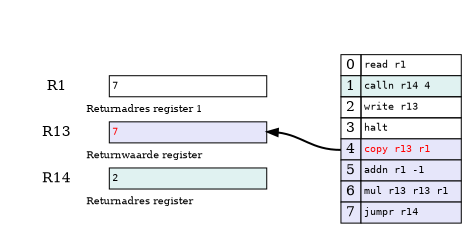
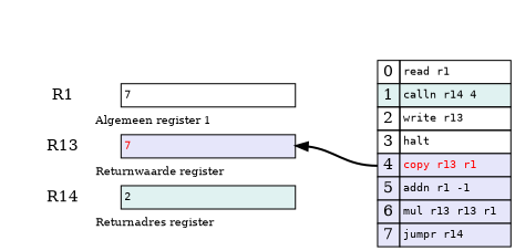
  digraph {
    nodesep=0.5
    rankdir=LR
    ranksep=1
    node [shape=box]
    edge [style=invis]
    CPU [color=none height=0 margin=0 style=invis width=0]
-   n2 [label=<     <table border="0" cellborder="1" cellspacing="2">         <tr>             <td color="none">R1</td>             <td port="r0" align="left" width="90%"><font point-size="10" face="monospace" color="black">7</font></td>         </tr>         <tr>             <td color="none" align="left" colspan="2">                 <font point-size="10">Returnadres register 1</font>             </td>         </tr>         <tr>             <td color="none">R13</td>             <td align="left" port="r13" bgcolor="lavender"><font point-size="10" face="monospace" color="red">7</font></td>         </tr>         <tr>             <td color="none" align="left" colspan="2">                 <font point-size="10">Returnwaarde register</font>             </td>         </tr>         <tr>             <td color="none">R14</td>             <td align="left" port="r14" bgcolor="#e0f2f1"><font point-size="10" face="monospace" color="black">2</font></td>         </tr>         <tr>             <td color="none" align="left" colspan="2">                 <font point-size="10">Returnadres register</font>             </td>         </tr>     </table>> shape=plain]
+   n2 [label=<     <table border="0" cellborder="1" cellspacing="2">         <tr>             <td color="none">R1</td>             <td port="r0" align="left" width="90%"><font point-size="10" face="monospace" color="black">7</font></td>         </tr>         <tr>             <td color="none" align="left" colspan="2">                 <font point-size="10">Algemeen register 1</font>             </td>         </tr>         <tr>             <td color="none">R13</td>             <td align="left" port="r13" bgcolor="lavender"><font point-size="10" face="monospace" color="red">7</font></td>         </tr>         <tr>             <td color="none" align="left" colspan="2">                 <font point-size="10">Returnwaarde register</font>             </td>         </tr>         <tr>             <td color="none">R14</td>             <td align="left" port="r14" bgcolor="#e0f2f1"><font point-size="10" face="monospace" color="black">2</font></td>         </tr>         <tr>             <td color="none" align="left" colspan="2">                 <font point-size="10">Returnadres register</font>             </td>         </tr>     </table>> shape=plain]
    RAM [color=none height=0 margin=0 style=invis width=0]
    n4 [label=<     <table align="right" border="0" cellborder="1" cellspacing="0">         <tr>             <td port="m0" width="20%">0</td>             <td align="left" width="100%"><font point-size="10" face="monospace" color="black">read r1</font></td>         </tr>         <tr>             <td port="m1" bgcolor="#e0f2f1">1</td>             <td align="left" bgcolor="#e0f2f1"><font point-size="10" face="monospace" color="black">calln r14 4</font></td>         </tr>         <tr>             <td port="m2">2</td>             <td align="left"><font point-size="10" face="monospace" color="black">write r13</font></td>         </tr>         <tr>             <td port="m3">3</td>             <td align="left"><font point-size="10" face="monospace" color="black">halt</font></td>         </tr>         <tr>             <td port="m4" bgcolor="lavender">4</td>             <td align="left" bgcolor="lavender"><font point-size="10" face="monospace" color="red">copy r13 r1</font></td>         </tr>         <tr>             <td port="m5" bgcolor="lavender">5</td>             <td align="left" bgcolor="lavender"><font point-size="10" face="monospace" color="black">addn r1 -1</font></td>         </tr>         <tr>             <td port="m6" bgcolor="lavender">6</td>             <td align="left" bgcolor="lavender"><font point-size="10" face="monospace" color="black">mul r13 r13 r1</font></td>         </tr>         <tr>             <td port="m7" bgcolor="lavender">7</td>             <td align="left" bgcolor="lavender"><font point-size="10" face="monospace" color="black">jumpr r14</font></td>         </tr>     </table>> shape=plain]
    subgraph sub_1 {
      rank=same
      CPU
      n2
    }
    subgraph sub_2 {
      rank=same
      RAM
      n4
    }
    CPU -> n2
    CPU -> RAM [dir=both]
    RAM -> n4
    n4 -> n2 [headport=r13 tailport=m4 style=bold arrowhead=normal]
  }
